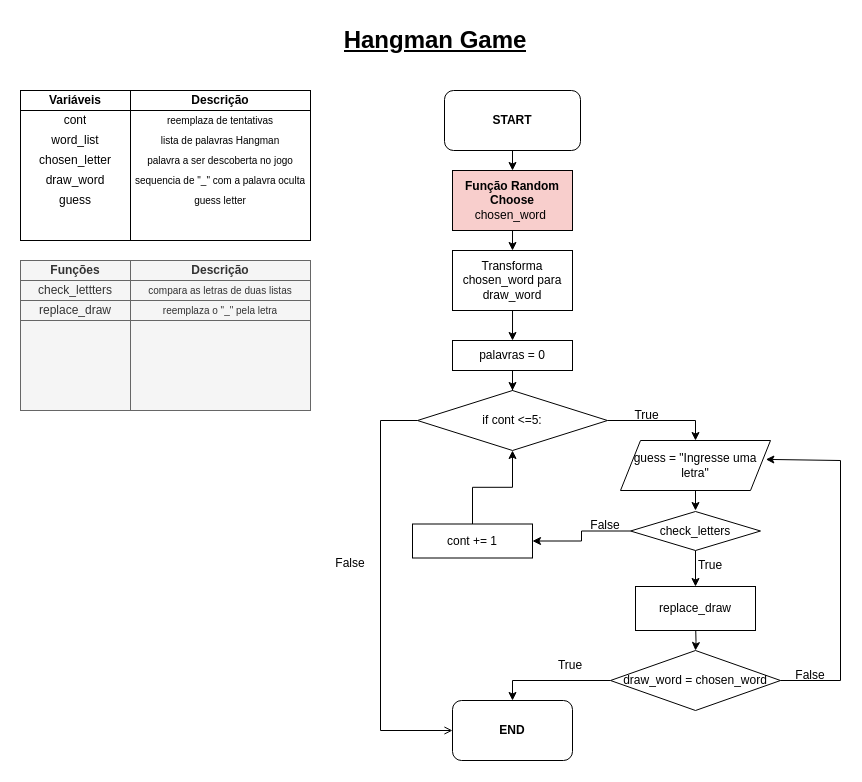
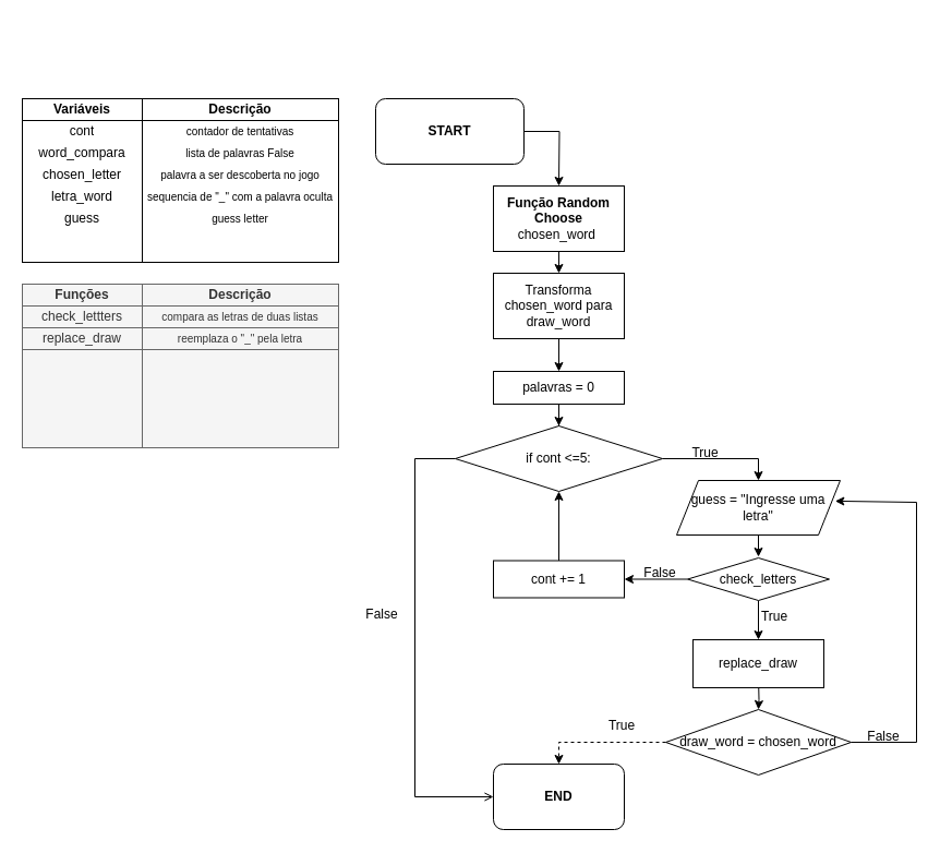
  <mxCell id="0" />
  <mxCell id="1" parent="0" />
  <mxCell id="2" value="" style="edgeStyle=orthogonalEdgeStyle;rounded=0;orthogonalLoop=1;jettySize=auto;html=1;" edge="1" parent="1" source="3"><mxGeometry relative="1" as="geometry"><mxPoint x="512" y="170" as="targetPoint" /></mxGeometry></mxCell>
- <mxCell id="3" value="&lt;b&gt;START&lt;/b&gt;" style="rounded=1;whiteSpace=wrap;html=1;" vertex="1" parent="1"><mxGeometry x="444" y="90" width="136" height="60" as="geometry" /></mxCell>
- <mxCell id="4" value="&lt;h1&gt;&lt;u&gt;Hangman Game&lt;/u&gt;&lt;/h1&gt;" style="text;html=1;strokeColor=none;fillColor=none;spacing=5;spacingTop=-20;whiteSpace=wrap;overflow=hidden;rounded=0;align=center;" vertex="1" parent="1"><mxGeometry x="300" y="20" width="270" height="50" as="geometry" /></mxCell>
+ <mxCell id="3" value="&lt;b&gt;START&lt;/b&gt;" style="rounded=1;whiteSpace=wrap;html=1;" vertex="1" parent="1"><mxGeometry x="344" y="90" width="136" height="60" as="geometry" /></mxCell>
  <mxCell id="5" value="" style="shape=internalStorage;whiteSpace=wrap;html=1;backgroundOutline=1;dx=110;dy=20;" vertex="1" parent="1"><mxGeometry x="20" y="90" width="290" height="150" as="geometry" /></mxCell>
  <mxCell id="6" value="cont" style="text;align=center;verticalAlign=middle;spacingLeft=4;spacingRight=4;overflow=hidden;points=[[0,0.5],[1,0.5]];portConstraint=eastwest;rotatable=0;whiteSpace=wrap;html=1;" vertex="1" parent="1"><mxGeometry x="20" y="110" width="110" height="20" as="geometry" /></mxCell>
  <mxCell id="7" value="&lt;b&gt;Variáveis&lt;/b&gt;" style="text;align=center;verticalAlign=middle;spacingLeft=4;spacingRight=4;overflow=hidden;points=[[0,0.5],[1,0.5]];portConstraint=eastwest;rotatable=0;whiteSpace=wrap;html=1;" vertex="1" parent="1"><mxGeometry x="20" y="90" width="110" height="20" as="geometry" /></mxCell>
  <mxCell id="8" value="&lt;b&gt;Descrição&lt;/b&gt;" style="text;align=center;verticalAlign=middle;spacingLeft=4;spacingRight=4;overflow=hidden;points=[[0,0.5],[1,0.5]];portConstraint=eastwest;rotatable=0;whiteSpace=wrap;html=1;" vertex="1" parent="1"><mxGeometry x="130" y="90" width="180" height="20" as="geometry" /></mxCell>
- <mxCell id="9" value="&lt;font style=&quot;font-size: 10px;&quot;&gt;reemplaza de tentativas&lt;/font&gt;" style="text;align=center;verticalAlign=middle;spacingLeft=4;spacingRight=4;overflow=hidden;points=[[0,0.5],[1,0.5]];portConstraint=eastwest;rotatable=0;whiteSpace=wrap;html=1;" vertex="1" parent="1"><mxGeometry x="130" y="110" width="180" height="20" as="geometry" /></mxCell>
- <mxCell id="10" value="word_list" style="text;align=center;verticalAlign=middle;spacingLeft=4;spacingRight=4;overflow=hidden;points=[[0,0.5],[1,0.5]];portConstraint=eastwest;rotatable=0;whiteSpace=wrap;html=1;" vertex="1" parent="1"><mxGeometry x="20" y="130" width="110" height="20" as="geometry" /></mxCell>
- <mxCell id="11" value="&lt;font style=&quot;font-size: 10px;&quot;&gt;lista de palavras Hangman&lt;/font&gt;" style="text;align=center;verticalAlign=middle;spacingLeft=4;spacingRight=4;overflow=hidden;points=[[0,0.5],[1,0.5]];portConstraint=eastwest;rotatable=0;whiteSpace=wrap;html=1;" vertex="1" parent="1"><mxGeometry x="130" y="130" width="180" height="20" as="geometry" /></mxCell>
+ <mxCell id="9" value="&lt;font style=&quot;font-size: 10px;&quot;&gt;contador de tentativas&lt;/font&gt;" style="text;align=center;verticalAlign=middle;spacingLeft=4;spacingRight=4;overflow=hidden;points=[[0,0.5],[1,0.5]];portConstraint=eastwest;rotatable=0;whiteSpace=wrap;html=1;" vertex="1" parent="1"><mxGeometry x="130" y="110" width="180" height="20" as="geometry" /></mxCell>
+ <mxCell id="10" value="word_compara" style="text;align=center;verticalAlign=middle;spacingLeft=4;spacingRight=4;overflow=hidden;points=[[0,0.5],[1,0.5]];portConstraint=eastwest;rotatable=0;whiteSpace=wrap;html=1;" vertex="1" parent="1"><mxGeometry x="20" y="130" width="110" height="20" as="geometry" /></mxCell>
+ <mxCell id="11" value="&lt;font style=&quot;font-size: 10px;&quot;&gt;lista de palavras False&lt;/font&gt;" style="text;align=center;verticalAlign=middle;spacingLeft=4;spacingRight=4;overflow=hidden;points=[[0,0.5],[1,0.5]];portConstraint=eastwest;rotatable=0;whiteSpace=wrap;html=1;" vertex="1" parent="1"><mxGeometry x="130" y="130" width="180" height="20" as="geometry" /></mxCell>
  <mxCell id="12" value="chosen_letter" style="text;align=center;verticalAlign=middle;spacingLeft=4;spacingRight=4;overflow=hidden;points=[[0,0.5],[1,0.5]];portConstraint=eastwest;rotatable=0;whiteSpace=wrap;html=1;" vertex="1" parent="1"><mxGeometry x="20" y="150" width="110" height="20" as="geometry" /></mxCell>
  <mxCell id="13" value="&lt;font style=&quot;font-size: 10px;&quot;&gt;palavra a ser descoberta no jogo&lt;/font&gt;" style="text;align=center;verticalAlign=middle;spacingLeft=4;spacingRight=4;overflow=hidden;points=[[0,0.5],[1,0.5]];portConstraint=eastwest;rotatable=0;whiteSpace=wrap;html=1;" vertex="1" parent="1"><mxGeometry x="130" y="150" width="180" height="20" as="geometry" /></mxCell>
- <mxCell id="14" value="draw_word" style="text;align=center;verticalAlign=middle;spacingLeft=4;spacingRight=4;overflow=hidden;points=[[0,0.5],[1,0.5]];portConstraint=eastwest;rotatable=0;whiteSpace=wrap;html=1;" vertex="1" parent="1"><mxGeometry x="20" y="170" width="110" height="20" as="geometry" /></mxCell>
+ <mxCell id="14" value="letra_word" style="text;align=center;verticalAlign=middle;spacingLeft=4;spacingRight=4;overflow=hidden;points=[[0,0.5],[1,0.5]];portConstraint=eastwest;rotatable=0;whiteSpace=wrap;html=1;" vertex="1" parent="1"><mxGeometry x="20" y="170" width="110" height="20" as="geometry" /></mxCell>
  <mxCell id="15" value="&lt;font style=&quot;font-size: 10px;&quot;&gt;sequencia de &quot;_&quot; com a palavra oculta&lt;/font&gt;" style="text;align=center;verticalAlign=middle;spacingLeft=4;spacingRight=4;overflow=hidden;points=[[0,0.5],[1,0.5]];portConstraint=eastwest;rotatable=0;whiteSpace=wrap;html=1;" vertex="1" parent="1"><mxGeometry x="130" y="170" width="180" height="20" as="geometry" /></mxCell>
  <mxCell id="16" value="guess" style="text;align=center;verticalAlign=middle;spacingLeft=4;spacingRight=4;overflow=hidden;points=[[0,0.5],[1,0.5]];portConstraint=eastwest;rotatable=0;whiteSpace=wrap;html=1;" vertex="1" parent="1"><mxGeometry x="20" y="190" width="110" height="20" as="geometry" /></mxCell>
  <mxCell id="17" value="&lt;font style=&quot;font-size: 10px;&quot;&gt;guess letter&lt;/font&gt;" style="text;align=center;verticalAlign=middle;spacingLeft=4;spacingRight=4;overflow=hidden;points=[[0,0.5],[1,0.5]];portConstraint=eastwest;rotatable=0;whiteSpace=wrap;html=1;" vertex="1" parent="1"><mxGeometry x="130" y="190" width="180" height="20" as="geometry" /></mxCell>
  <mxCell id="18" value="" style="shape=internalStorage;whiteSpace=wrap;html=1;backgroundOutline=1;dx=110;dy=20;fillColor=#f5f5f5;strokeColor=#666666;fontColor=#333333;" vertex="1" parent="1"><mxGeometry x="20" y="260" width="290" height="150" as="geometry" /></mxCell>
  <mxCell id="19" value="check_lettters" style="text;strokeColor=#666666;fillColor=#f5f5f5;align=center;verticalAlign=middle;spacingLeft=4;spacingRight=4;overflow=hidden;points=[[0,0.5],[1,0.5]];portConstraint=eastwest;rotatable=0;whiteSpace=wrap;html=1;fontColor=#333333;" vertex="1" parent="1"><mxGeometry x="20" y="280" width="110" height="20" as="geometry" /></mxCell>
  <mxCell id="20" value="&lt;b&gt;Funções&lt;/b&gt;" style="text;strokeColor=#666666;fillColor=#f5f5f5;align=center;verticalAlign=middle;spacingLeft=4;spacingRight=4;overflow=hidden;points=[[0,0.5],[1,0.5]];portConstraint=eastwest;rotatable=0;whiteSpace=wrap;html=1;fontColor=#333333;" vertex="1" parent="1"><mxGeometry x="20" y="260" width="110" height="20" as="geometry" /></mxCell>
  <mxCell id="21" value="&lt;b&gt;Descrição&lt;/b&gt;" style="text;strokeColor=#666666;fillColor=#f5f5f5;align=center;verticalAlign=middle;spacingLeft=4;spacingRight=4;overflow=hidden;points=[[0,0.5],[1,0.5]];portConstraint=eastwest;rotatable=0;whiteSpace=wrap;html=1;fontColor=#333333;" vertex="1" parent="1"><mxGeometry x="130" y="260" width="180" height="20" as="geometry" /></mxCell>
  <mxCell id="22" value="&lt;font style=&quot;font-size: 10px;&quot;&gt;compara as letras de duas listas&lt;/font&gt;" style="text;strokeColor=#666666;fillColor=#f5f5f5;align=center;verticalAlign=middle;spacingLeft=4;spacingRight=4;overflow=hidden;points=[[0,0.5],[1,0.5]];portConstraint=eastwest;rotatable=0;whiteSpace=wrap;html=1;fontColor=#333333;" vertex="1" parent="1"><mxGeometry x="130" y="280" width="180" height="20" as="geometry" /></mxCell>
  <mxCell id="23" value="replace_draw" style="text;strokeColor=#666666;fillColor=#f5f5f5;align=center;verticalAlign=middle;spacingLeft=4;spacingRight=4;overflow=hidden;points=[[0,0.5],[1,0.5]];portConstraint=eastwest;rotatable=0;whiteSpace=wrap;html=1;fontColor=#333333;" vertex="1" parent="1"><mxGeometry x="20" y="300" width="110" height="20" as="geometry" /></mxCell>
  <mxCell id="24" value="&lt;font style=&quot;font-size: 10px;&quot;&gt;reemplaza o &quot;_&quot; pela letra&lt;/font&gt;" style="text;strokeColor=#666666;fillColor=#f5f5f5;align=center;verticalAlign=middle;spacingLeft=4;spacingRight=4;overflow=hidden;points=[[0,0.5],[1,0.5]];portConstraint=eastwest;rotatable=0;whiteSpace=wrap;html=1;fontColor=#333333;" vertex="1" parent="1"><mxGeometry x="130" y="300" width="180" height="20" as="geometry" /></mxCell>
  <mxCell id="25" value="" style="edgeStyle=orthogonalEdgeStyle;rounded=0;orthogonalLoop=1;jettySize=auto;html=1;endSize=6;startSize=6;jumpSize=6;strokeWidth=1;entryX=0.5;entryY=0;entryDx=0;entryDy=0;" edge="1" parent="1"><mxGeometry relative="1" as="geometry"><mxPoint x="512.034" y="230" as="sourcePoint" /><mxPoint x="512" y="250" as="targetPoint" /></mxGeometry></mxCell>
  <mxCell id="26" value="" style="edgeStyle=orthogonalEdgeStyle;rounded=0;orthogonalLoop=1;jettySize=auto;html=1;" edge="1" parent="1"><mxGeometry relative="1" as="geometry"><mxPoint x="512.034" y="310" as="sourcePoint" /><mxPoint x="512.034" y="340" as="targetPoint" /></mxGeometry></mxCell>
- <mxCell id="27" value="&lt;b&gt;Função Random Choose&lt;/b&gt;&lt;br&gt;chosen_word&amp;nbsp;" style="rounded=0;whiteSpace=wrap;html=1;fillColor=#f8cecc;" vertex="1" parent="1"><mxGeometry x="452" y="170" width="120" height="60" as="geometry" /></mxCell>
+ <mxCell id="27" value="&lt;b&gt;Função Random Choose&lt;/b&gt;&lt;br&gt;chosen_word&amp;nbsp;" style="rounded=0;whiteSpace=wrap;html=1;" vertex="1" parent="1"><mxGeometry x="452" y="170" width="120" height="60" as="geometry" /></mxCell>
  <mxCell id="28" value="&lt;div style=&quot;&quot;&gt;Transforma chosen_word para&lt;/div&gt;&lt;div style=&quot;&quot;&gt;&lt;span style=&quot;background-color: initial;&quot;&gt;draw_word&lt;/span&gt;&lt;/div&gt;" style="rounded=0;whiteSpace=wrap;html=1;align=center;" vertex="1" parent="1"><mxGeometry x="452" y="250" width="120" height="60" as="geometry" /></mxCell>
  <mxCell id="29" value="" style="edgeStyle=orthogonalEdgeStyle;rounded=0;orthogonalLoop=1;jettySize=auto;html=1;entryX=0.46;entryY=-0.009;entryDx=0;entryDy=0;entryPerimeter=0;" edge="1" parent="1" source="30"><mxGeometry relative="1" as="geometry"><mxPoint x="695.2" y="509.64" as="targetPoint" /></mxGeometry></mxCell>
  <mxCell id="30" value="guess = &quot;Ingresse uma letra&quot;" style="shape=parallelogram;perimeter=parallelogramPerimeter;whiteSpace=wrap;html=1;fixedSize=1;align=center;" vertex="1" parent="1"><mxGeometry x="620" y="440" width="150" height="50" as="geometry" /></mxCell>
  <mxCell id="31" value="" style="edgeStyle=orthogonalEdgeStyle;rounded=0;orthogonalLoop=1;jettySize=auto;html=1;entryX=0.5;entryY=0;entryDx=0;entryDy=0;" edge="1" parent="1" source="33" target="30"><mxGeometry relative="1" as="geometry" /></mxCell>
  <mxCell id="32" value="" style="edgeStyle=orthogonalEdgeStyle;rounded=0;orthogonalLoop=1;jettySize=auto;html=1;entryX=0;entryY=0.5;entryDx=0;entryDy=0;exitX=0;exitY=0.5;exitDx=0;exitDy=0;endArrow=open;" edge="1" parent="1" source="33" target="49"><mxGeometry relative="1" as="geometry"><Array as="points"><mxPoint x="380" y="420" /><mxPoint x="380" y="730" /></Array></mxGeometry></mxCell>
  <mxCell id="33" value="if cont &amp;lt;=5:&lt;br&gt;" style="rhombus;whiteSpace=wrap;html=1;" vertex="1" parent="1"><mxGeometry x="417" y="390" width="190" height="60" as="geometry" /></mxCell>
  <mxCell id="34" value="True" style="text;html=1;strokeColor=none;fillColor=none;align=center;verticalAlign=middle;whiteSpace=wrap;rounded=0;" vertex="1" parent="1"><mxGeometry x="620" y="400" width="52.97" height="30" as="geometry" /></mxCell>
  <mxCell id="35" value="" style="edgeStyle=orthogonalEdgeStyle;rounded=0;orthogonalLoop=1;jettySize=auto;html=1;" edge="1" parent="1" target="38"><mxGeometry relative="1" as="geometry"><mxPoint x="695.034" y="620" as="sourcePoint" /></mxGeometry></mxCell>
  <mxCell id="36" value="replace_draw" style="whiteSpace=wrap;html=1;" vertex="1" parent="1"><mxGeometry x="635" y="586" width="120" height="44" as="geometry" /></mxCell>
- <mxCell id="37" value="" style="edgeStyle=orthogonalEdgeStyle;rounded=0;orthogonalLoop=1;jettySize=auto;html=1;entryX=0.5;entryY=0;entryDx=0;entryDy=0;" edge="1" parent="1" source="38" target="49"><mxGeometry relative="1" as="geometry"><mxPoint x="572" y="680" as="targetPoint" /></mxGeometry></mxCell>
+ <mxCell id="37" value="" style="edgeStyle=orthogonalEdgeStyle;rounded=0;orthogonalLoop=1;jettySize=auto;html=1;entryX=0.5;entryY=0;entryDx=0;entryDy=0;dashed=1;" edge="1" parent="1" source="38" target="49"><mxGeometry relative="1" as="geometry"><mxPoint x="572" y="680" as="targetPoint" /></mxGeometry></mxCell>
  <mxCell id="38" value="draw_word = chosen_word" style="rhombus;whiteSpace=wrap;html=1;" vertex="1" parent="1"><mxGeometry x="610" y="650" width="170" height="60" as="geometry" /></mxCell>
  <mxCell id="39" value="" style="edgeStyle=orthogonalEdgeStyle;rounded=0;orthogonalLoop=1;jettySize=auto;html=1;" edge="1" parent="1" source="40" target="33"><mxGeometry relative="1" as="geometry" /></mxCell>
- <mxCell id="40" value="cont += 1" style="whiteSpace=wrap;html=1;" vertex="1" parent="1"><mxGeometry x="412" y="523.5" width="120" height="34" as="geometry" /></mxCell>
+ <mxCell id="40" value="cont += 1" style="whiteSpace=wrap;html=1;" vertex="1" parent="1"><mxGeometry x="452" y="513.5" width="120" height="34" as="geometry" /></mxCell>
  <mxCell id="41" value="False" style="text;html=1;strokeColor=none;fillColor=none;align=center;verticalAlign=middle;whiteSpace=wrap;rounded=0;" vertex="1" parent="1"><mxGeometry x="575" y="510" width="60" height="30" as="geometry" /></mxCell>
  <mxCell id="42" value="" style="edgeStyle=orthogonalEdgeStyle;rounded=0;orthogonalLoop=1;jettySize=auto;html=1;" edge="1" parent="1" source="43" target="33"><mxGeometry relative="1" as="geometry" /></mxCell>
  <mxCell id="43" value="palavras = 0" style="whiteSpace=wrap;html=1;" vertex="1" parent="1"><mxGeometry x="452" y="340" width="120" height="30" as="geometry" /></mxCell>
  <mxCell id="44" value="" style="edgeStyle=orthogonalEdgeStyle;rounded=0;orthogonalLoop=1;jettySize=auto;html=1;entryX=0.5;entryY=0;entryDx=0;entryDy=0;" edge="1" parent="1" source="46" target="36"><mxGeometry relative="1" as="geometry" /></mxCell>
  <mxCell id="45" value="" style="edgeStyle=orthogonalEdgeStyle;rounded=0;orthogonalLoop=1;jettySize=auto;html=1;entryX=1;entryY=0.5;entryDx=0;entryDy=0;" edge="1" parent="1" source="46" target="40"><mxGeometry relative="1" as="geometry"><mxPoint x="570" y="550" as="targetPoint" /></mxGeometry></mxCell>
  <mxCell id="46" value="check_letters" style="rhombus;whiteSpace=wrap;html=1;" vertex="1" parent="1"><mxGeometry x="630" y="511" width="130" height="39" as="geometry" /></mxCell>
  <mxCell id="47" value="True" style="text;html=1;strokeColor=none;fillColor=none;align=center;verticalAlign=middle;whiteSpace=wrap;rounded=0;" vertex="1" parent="1"><mxGeometry x="680" y="550" width="60" height="30" as="geometry" /></mxCell>
  <mxCell id="48" value="True" style="text;html=1;strokeColor=none;fillColor=none;align=center;verticalAlign=middle;whiteSpace=wrap;rounded=0;" vertex="1" parent="1"><mxGeometry x="540" y="650" width="60" height="30" as="geometry" /></mxCell>
  <mxCell id="49" value="&lt;b&gt;END&lt;/b&gt;" style="rounded=1;whiteSpace=wrap;html=1;" vertex="1" parent="1"><mxGeometry x="452" y="700" width="120" height="60" as="geometry" /></mxCell>
  <mxCell id="50" value="" style="endArrow=classic;html=1;rounded=0;entryX=0.969;entryY=0.378;entryDx=0;entryDy=0;entryPerimeter=0;" edge="1" parent="1" target="30"><mxGeometry width="50" height="50" relative="1" as="geometry"><mxPoint x="840" y="460" as="sourcePoint" /><mxPoint x="800" y="600" as="targetPoint" /></mxGeometry></mxCell>
  <mxCell id="51" value="" style="endArrow=none;html=1;rounded=0;" edge="1" parent="1"><mxGeometry width="50" height="50" relative="1" as="geometry"><mxPoint x="840" y="680" as="sourcePoint" /><mxPoint x="840" y="460" as="targetPoint" /></mxGeometry></mxCell>
  <mxCell id="52" value="" style="endArrow=none;html=1;rounded=0;exitX=1;exitY=0.5;exitDx=0;exitDy=0;" edge="1" parent="1" source="38"><mxGeometry width="50" height="50" relative="1" as="geometry"><mxPoint x="750" y="500" as="sourcePoint" /><mxPoint x="840" y="680" as="targetPoint" /></mxGeometry></mxCell>
  <mxCell id="53" value="False" style="text;html=1;strokeColor=none;fillColor=none;align=center;verticalAlign=middle;whiteSpace=wrap;rounded=0;" vertex="1" parent="1"><mxGeometry x="780" y="660" width="60" height="30" as="geometry" /></mxCell>
  <mxCell id="54" value="False" style="text;html=1;strokeColor=none;fillColor=none;align=center;verticalAlign=middle;whiteSpace=wrap;rounded=0;" vertex="1" parent="1"><mxGeometry x="320" y="547.5" width="60" height="30" as="geometry" /></mxCell>
